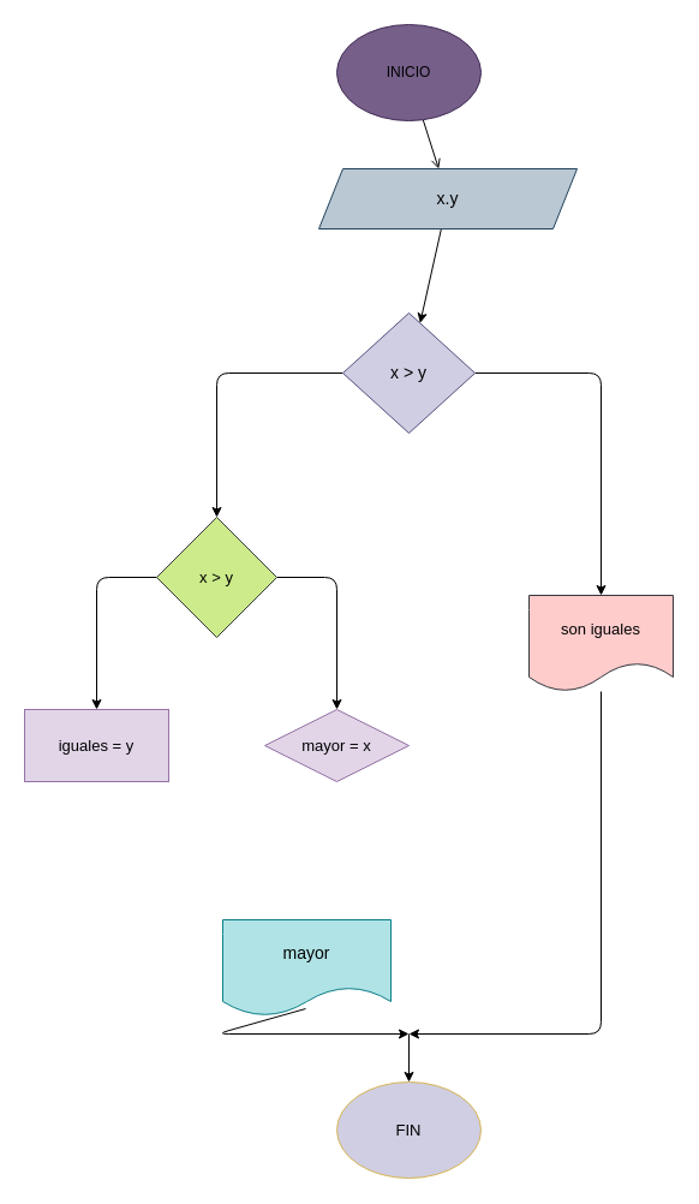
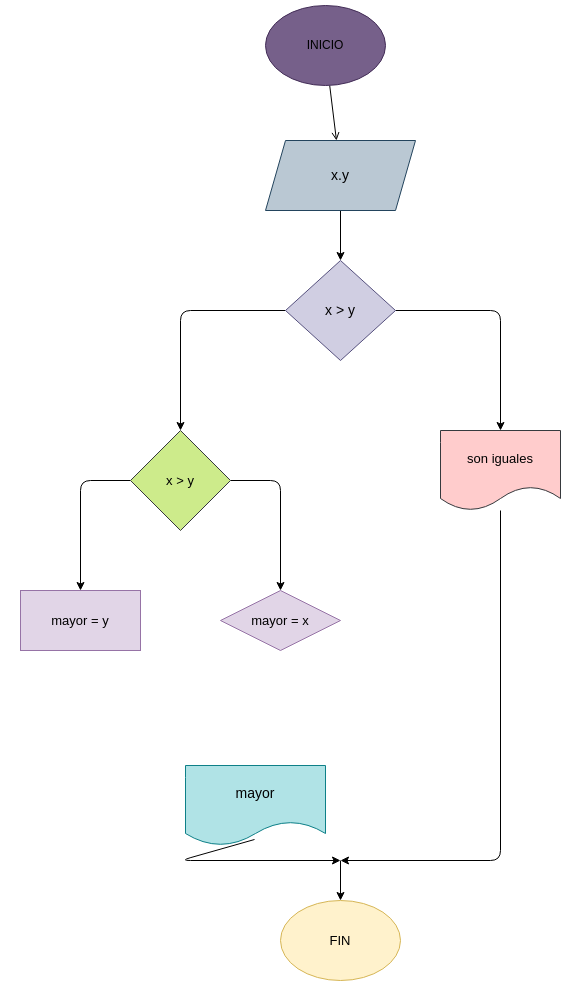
  <mxCell id="0" />
  <mxCell id="1" parent="0" />
  <mxCell id="2" value="" style="edgeStyle=none;html=1;fontColor=#000000;endArrow=open;" parent="1" source="3" target="5" edge="1"><mxGeometry relative="1" as="geometry" /></mxCell>
- <mxCell id="3" value="&lt;font color=&quot;#000000&quot;&gt;INICIO&lt;/font&gt;" style="ellipse;whiteSpace=wrap;html=1;fillColor=#76608a;fontColor=#ffffff;strokeColor=#432D57;" parent="1" vertex="1"><mxGeometry x="280" y="20" width="120" height="80" as="geometry" /></mxCell>
+ <mxCell id="3" value="&lt;font color=&quot;#000000&quot;&gt;INICIO&lt;/font&gt;" style="ellipse;whiteSpace=wrap;html=1;fillColor=#76608a;fontColor=#ffffff;strokeColor=#432D57;" parent="1" vertex="1"><mxGeometry x="265" y="5" width="120" height="80" as="geometry" /></mxCell>
  <mxCell id="4" value="" style="edgeStyle=none;html=1;fontColor=#000000;" parent="1" source="5" target="8" edge="1"><mxGeometry relative="1" as="geometry" /></mxCell>
- <mxCell id="5" value="&lt;font style=&quot;font-size: 14px;&quot; color=&quot;#000000&quot;&gt;x.y&lt;/font&gt;" style="shape=parallelogram;perimeter=parallelogramPerimeter;whiteSpace=wrap;html=1;fixedSize=1;fillColor=#bac8d3;strokeColor=#23445d;" parent="1" vertex="1"><mxGeometry x="265" y="140" width="215" height="50" as="geometry" /></mxCell>
+ <mxCell id="5" value="&lt;font style=&quot;font-size: 14px;&quot; color=&quot;#000000&quot;&gt;x.y&lt;/font&gt;" style="shape=parallelogram;perimeter=parallelogramPerimeter;whiteSpace=wrap;html=1;fixedSize=1;fillColor=#bac8d3;strokeColor=#23445d;" parent="1" vertex="1"><mxGeometry x="265" y="140" width="150" height="70" as="geometry" /></mxCell>
  <mxCell id="6" style="edgeStyle=none;html=1;fontColor=#000000;entryX=0.5;entryY=0;entryDx=0;entryDy=0;" parent="1" source="8" edge="1" target="15"><mxGeometry relative="1" as="geometry"><mxPoint x="180" y="420" as="targetPoint" /><Array as="points"><mxPoint x="180" y="310" /></Array></mxGeometry></mxCell>
  <mxCell id="7" style="edgeStyle=none;html=1;fontColor=#000000;exitX=1;exitY=0.5;exitDx=0;exitDy=0;entryX=0.5;entryY=0;entryDx=0;entryDy=0;entryPerimeter=0;" parent="1" source="8" edge="1" target="17"><mxGeometry relative="1" as="geometry"><mxPoint x="500" y="420" as="targetPoint" /><Array as="points"><mxPoint x="500" y="310" /></Array></mxGeometry></mxCell>
  <mxCell id="8" value="&lt;font style=&quot;font-size: 14px;&quot; color=&quot;#000000&quot;&gt;x &amp;gt; y&lt;/font&gt;" style="rhombus;whiteSpace=wrap;html=1;fillColor=#d0cee2;strokeColor=#56517e;" parent="1" vertex="1"><mxGeometry x="285" y="260" width="110" height="100" as="geometry" /></mxCell>
  <mxCell id="9" value="" style="edgeStyle=none;html=1;fontSize=14;fontColor=#000000;exitX=0.493;exitY=0.925;exitDx=0;exitDy=0;exitPerimeter=0;" parent="1" source="10" edge="1"><mxGeometry relative="1" as="geometry"><mxPoint x="340" y="860" as="targetPoint" /><Array as="points"><mxPoint x="180" y="860" /></Array></mxGeometry></mxCell>
  <mxCell id="10" value="&lt;font style=&quot;font-size: 14px;&quot; color=&quot;#000000&quot;&gt;mayor&lt;/font&gt;" style="shape=document;whiteSpace=wrap;html=1;boundedLbl=1;fillColor=#b0e3e6;strokeColor=#0e8088;" parent="1" vertex="1"><mxGeometry x="185" y="765" width="140" height="80" as="geometry" /></mxCell>
  <mxCell id="11" style="edgeStyle=none;html=1;fontSize=13;fontColor=#000000;entryX=0.5;entryY=0;entryDx=0;entryDy=0;" edge="1" parent="1" target="12"><mxGeometry relative="1" as="geometry"><mxPoint x="340" y="860" as="targetPoint" /><mxPoint x="340" y="860" as="sourcePoint" /></mxGeometry></mxCell>
- <mxCell id="12" value="&lt;font style=&quot;font-size: 13px;&quot; color=&quot;#000000&quot;&gt;FIN&lt;/font&gt;" style="ellipse;whiteSpace=wrap;html=1;fillColor=#d0cee2;strokeColor=#d6b656;" parent="1" vertex="1"><mxGeometry x="280" y="900" width="120" height="80" as="geometry" /></mxCell>
+ <mxCell id="12" value="&lt;font style=&quot;font-size: 13px;&quot; color=&quot;#000000&quot;&gt;FIN&lt;/font&gt;" style="ellipse;whiteSpace=wrap;html=1;fillColor=#fff2cc;strokeColor=#d6b656;" parent="1" vertex="1"><mxGeometry x="280" y="900" width="120" height="80" as="geometry" /></mxCell>
  <mxCell id="13" style="edgeStyle=none;html=1;fontSize=13;fontColor=#000000;entryX=0.5;entryY=0;entryDx=0;entryDy=0;" edge="1" parent="1" source="15" target="18"><mxGeometry relative="1" as="geometry"><mxPoint x="80" y="590" as="targetPoint" /><Array as="points"><mxPoint x="80" y="480" /></Array></mxGeometry></mxCell>
  <mxCell id="14" style="edgeStyle=none;html=1;fontSize=13;fontColor=#000000;entryX=0.5;entryY=0;entryDx=0;entryDy=0;entryPerimeter=0;" edge="1" parent="1" source="15" target="19"><mxGeometry relative="1" as="geometry"><mxPoint x="280" y="590" as="targetPoint" /><Array as="points"><mxPoint x="280" y="480" /></Array></mxGeometry></mxCell>
  <mxCell id="15" value="&lt;font style=&quot;font-size: 13px;&quot; color=&quot;#000000&quot;&gt;x &amp;gt; y&lt;/font&gt;" style="rhombus;whiteSpace=wrap;html=1;fillColor=#cdeb8b;strokeColor=#36393d;" vertex="1" parent="1"><mxGeometry x="130" y="430" width="100" height="100" as="geometry" /></mxCell>
  <mxCell id="16" style="edgeStyle=none;html=1;fontSize=13;fontColor=#000000;" edge="1" parent="1" source="17"><mxGeometry relative="1" as="geometry"><mxPoint x="340" y="860" as="targetPoint" /><Array as="points"><mxPoint x="500" y="860" /></Array></mxGeometry></mxCell>
- <mxCell id="17" value="&lt;font color=&quot;#000000&quot;&gt;son iguales&lt;/font&gt;" style="shape=document;whiteSpace=wrap;html=1;boundedLbl=1;fontSize=13;fillColor=#ffcccc;strokeColor=#36393d;" vertex="1" parent="1"><mxGeometry x="440" y="495" width="120" height="80" as="geometry" /></mxCell>
- <mxCell id="18" value="&lt;font color=&quot;#000000&quot;&gt;iguales = y&lt;/font&gt;" style="rounded=0;whiteSpace=wrap;html=1;fontSize=13;fillColor=#e1d5e7;strokeColor=#9673a6;" vertex="1" parent="1"><mxGeometry y="590" width="120" height="60" as="geometry" x="20" /></mxCell>
+ <mxCell id="17" value="&lt;font color=&quot;#000000&quot;&gt;son iguales&lt;/font&gt;" style="shape=document;whiteSpace=wrap;html=1;boundedLbl=1;fontSize=13;fillColor=#ffcccc;strokeColor=#36393d;" vertex="1" parent="1"><mxGeometry x="440" y="430" width="120" height="80" as="geometry" /></mxCell>
+ <mxCell id="18" value="&lt;font color=&quot;#000000&quot;&gt;mayor = y&lt;/font&gt;" style="rounded=0;whiteSpace=wrap;html=1;fontSize=13;fillColor=#e1d5e7;strokeColor=#9673a6;" vertex="1" parent="1"><mxGeometry y="590" width="120" height="60" as="geometry" x="20" /></mxCell>
  <mxCell id="19" value="&lt;font color=&quot;#000000&quot;&gt;mayor = x&lt;/font&gt;" style="rhombus;whiteSpace=wrap;html=1;fontSize=13;fillColor=#e1d5e7;strokeColor=#9673a6;" vertex="1" parent="1"><mxGeometry x="220" y="590" width="120" height="60" as="geometry" /></mxCell>
